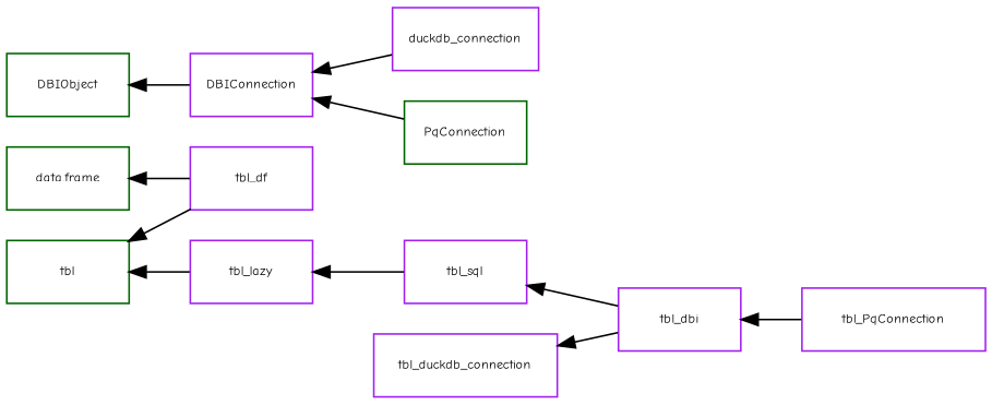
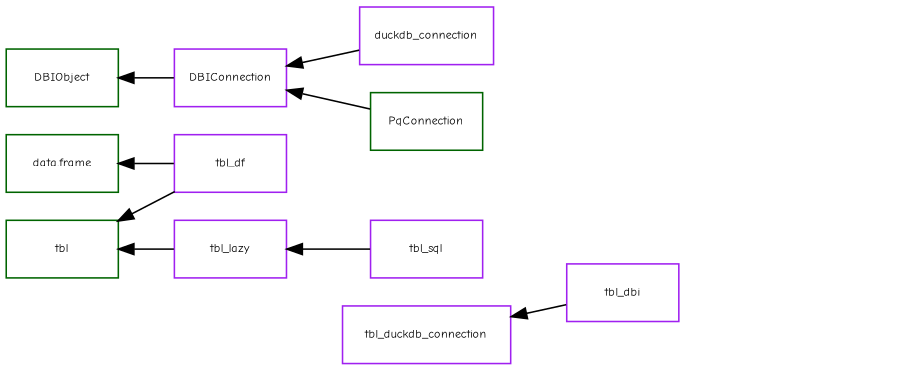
  digraph {
    fontname="Comic Neue"
    rankdir=LR
    node [color=purple fontname="Comic Neue" fontsize=8 shape=record]
    edge [dir=back fontname="Comic Neue"]
    n1 [color=darkgreen label="data.frame" width=1]
    tbl_df [width=1]
    tbl_duckdb_connection [width=1.5]
    tbl_dbi [width=1]
-   tbl_PqConnection [width=1.5]
    duckdb_connection [width=1.2]
    DBIConnection [width=1]
    PqConnection [color=darkgreen width=1]
    tbl [color=darkgreen width=1]
    tbl_lazy [width=1]
    tbl_sql [width=1]
    DBIObject [color=darkgreen width=1]
    n1 -> tbl_df
    tbl_duckdb_connection -> tbl_dbi
-   tbl_dbi -> tbl_PqConnection
    DBIConnection -> duckdb_connection
    DBIConnection -> PqConnection
    tbl -> tbl_df
    tbl -> tbl_lazy
    tbl_lazy -> tbl_sql
-   tbl_sql -> tbl_dbi
    DBIObject -> DBIConnection
  }
